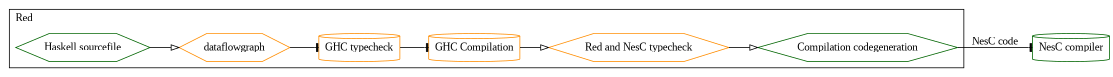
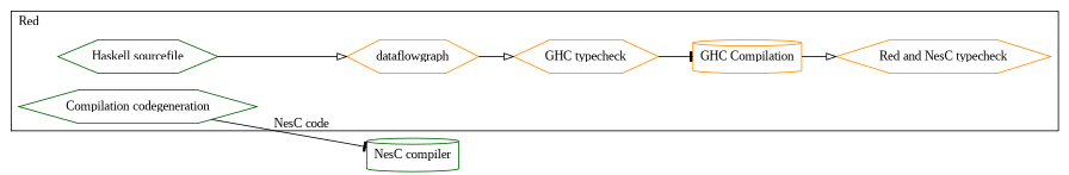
  digraph {
    compound=true
    fontname="Liberation Serif"
    rankdir=LR
    node [color=darkorange fontname="Liberation Serif" shape=hexagon]
    edge [arrowhead=onormal fontname="Liberation Serif"]
    n1 [color=darkgreen label="Compilation codegeneration"]
    n2 [color=darkgreen label="Haskell sourcefile"]
    dataflowgraph
-   n4 [label="GHC typecheck" shape=cylinder]
+   n4 [label="GHC typecheck"]
    n5 [label="GHC Compilation" shape=cylinder]
    n6 [label="Red and NesC typecheck"]
    n7 [color=darkgreen label="NesC compiler" shape=cylinder]
    subgraph cluster_1 {
      label=Red
      labeljust=l
      n1
      n2
      dataflowgraph
      n4
      n5
      n6
    }
    n1 -> n7 [arrowhead=tee label="NesC code"]
    n2 -> dataflowgraph
-   dataflowgraph -> n4 [arrowhead=tee]
+   dataflowgraph -> n4
    n4 -> n5 [arrowhead=tee]
    n5 -> n6
-   n6 -> n1
  }
